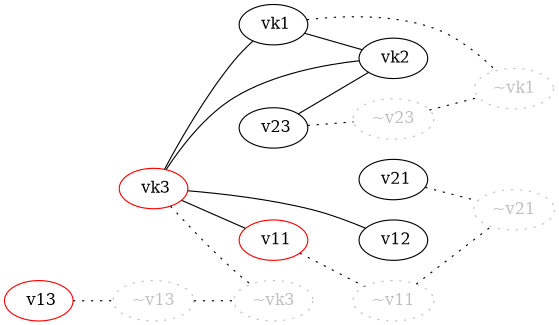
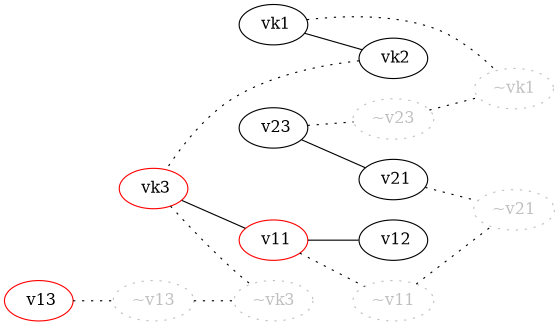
  strict graph {
    rankdir=LR
    node [color=gray]
    edge [style=dotted]
    " v11" [color=red]
    " v12" [color=black]
    "~v11" [fontcolor=gray style=dotted]
    "~v21" [fontcolor=gray style=dotted]
    " v13" [color=red]
    "~v13" [fontcolor=gray style=dotted]
    "~vk3" [fontcolor=gray style=dotted]
    " v21" [color=black]
    " v23" [color=black]
    "~v23" [fontcolor=gray style=dotted]
    "~vk1" [fontcolor=gray style=dotted]
    " vk1" [color=black]
    " vk2" [color=black]
    " vk3" [color=red]
-   " vk3" -- " v12" [style=""]
+   " v11" -- " v12" [style=""]
    " v11" -- "~v11"
    "~v11" -- "~v21"
    " v13" -- "~v13"
    "~v13" -- "~vk3"
    " v21" -- "~v21"
-   " v23" -- " vk2" [style=""]
+   " v23" -- " v21" [style=""]
    " v23" -- "~v23"
    "~v23" -- "~vk1"
    " vk1" -- "~vk1"
    " vk1" -- " vk2" [style=""]
-   " vk2" -- " vk3" [style=""]
+   " vk2" -- " vk3"
    " vk3" -- " v11" [style=""]
    " vk3" -- "~vk3"
-   " vk3" -- " vk1" [style=""]
  }
